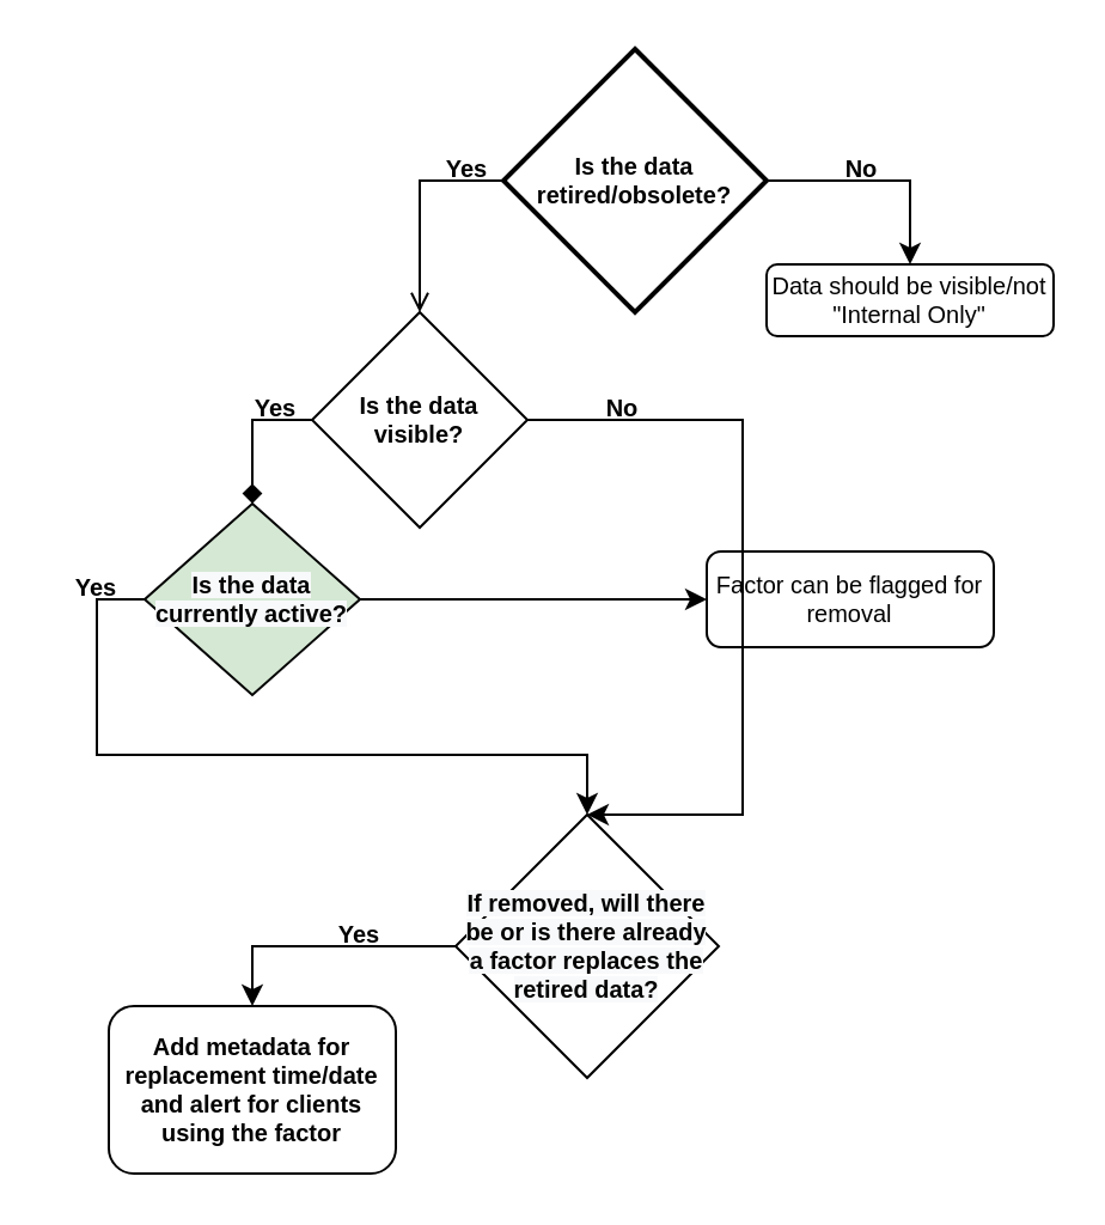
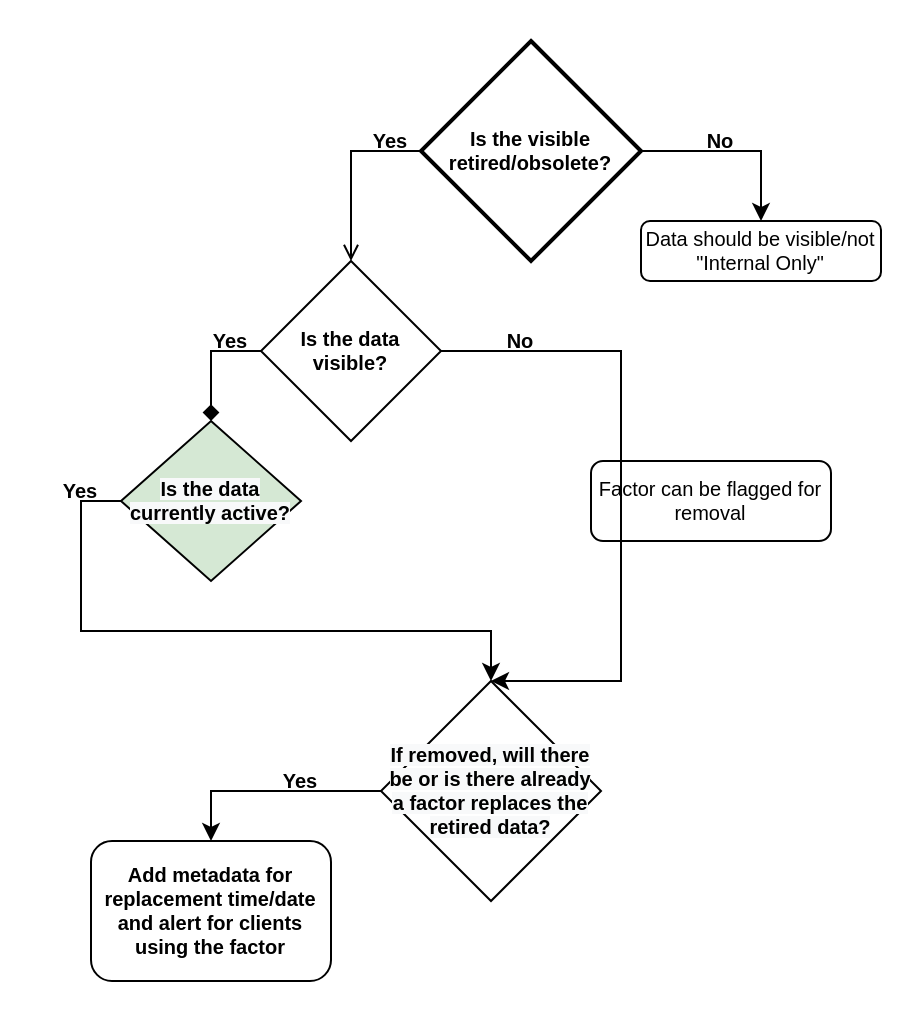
  <mxCell id="0" />
  <mxCell id="1" parent="0" />
  <mxCell id="2" value="Data should be visible/not &quot;Internal Only&quot;" style="rounded=1;whiteSpace=wrap;html=1;fontSize=10;verticalAlign=middle;fontStyle=0" vertex="1" parent="1"><mxGeometry x="320" y="110" width="120" height="30" as="geometry" /></mxCell>
  <mxCell id="3" value="Yes" style="text;html=1;strokeColor=none;fillColor=none;align=center;verticalAlign=middle;whiteSpace=wrap;rounded=0;fontSize=10;rotation=0;fontStyle=1" vertex="1" parent="1"><mxGeometry x="180" y="65" width="30" height="10" as="geometry" /></mxCell>
  <mxCell id="4" value="No" style="text;html=1;strokeColor=none;fillColor=none;align=center;verticalAlign=middle;whiteSpace=wrap;rounded=0;fontSize=10;rotation=0;fontStyle=1" vertex="1" parent="1"><mxGeometry x="340" y="60" width="40" height="20" as="geometry" /></mxCell>
  <mxCell id="5" value="Factor can be flagged for removal" style="rounded=1;whiteSpace=wrap;html=1;fontSize=10;verticalAlign=middle;fontStyle=0" vertex="1" parent="1"><mxGeometry x="295" y="230" width="120" height="40" as="geometry" /></mxCell>
  <mxCell id="6" value="Add metadata for replacement time/date and alert for clients using the factor" style="rounded=1;whiteSpace=wrap;html=1;fontSize=10;verticalAlign=middle;fontStyle=1" vertex="1" parent="1"><mxGeometry x="45" y="420" width="120" height="70" as="geometry" /></mxCell>
  <mxCell id="7" style="edgeStyle=orthogonalEdgeStyle;rounded=0;orthogonalLoop=1;jettySize=auto;html=1;exitX=0;exitY=0.5;exitDx=0;exitDy=0;exitPerimeter=0;fontSize=10;endArrow=open;" edge="1" parent="1" source="9" target="12"><mxGeometry relative="1" as="geometry" /></mxCell>
  <mxCell id="8" style="edgeStyle=orthogonalEdgeStyle;rounded=0;orthogonalLoop=1;jettySize=auto;html=1;exitX=1;exitY=0.5;exitDx=0;exitDy=0;exitPerimeter=0;entryX=0.5;entryY=0;entryDx=0;entryDy=0;fontSize=10;" edge="1" parent="1" source="9" target="2"><mxGeometry relative="1" as="geometry" /></mxCell>
- <mxCell id="9" value="&lt;span style=&quot;font-weight: 700&quot;&gt;Is the data retired/obsolete?&lt;/span&gt;" style="strokeWidth=2;html=1;shape=mxgraph.flowchart.decision;whiteSpace=wrap;fontSize=10;verticalAlign=middle;" vertex="1" parent="1"><mxGeometry x="210" y="20" width="110" height="110" as="geometry" /></mxCell>
+ <mxCell id="9" value="&lt;span style=&quot;font-weight: 700&quot;&gt;Is the visible retired/obsolete?&lt;/span&gt;" style="strokeWidth=2;html=1;shape=mxgraph.flowchart.decision;whiteSpace=wrap;fontSize=10;verticalAlign=middle;" vertex="1" parent="1"><mxGeometry x="210" y="20" width="110" height="110" as="geometry" /></mxCell>
  <mxCell id="10" style="edgeStyle=orthogonalEdgeStyle;rounded=0;orthogonalLoop=1;jettySize=auto;html=1;exitX=0;exitY=0.5;exitDx=0;exitDy=0;entryX=0.5;entryY=0;entryDx=0;entryDy=0;fontSize=10;endArrow=diamond;" edge="1" parent="1" source="12" target="15"><mxGeometry relative="1" as="geometry" /></mxCell>
  <mxCell id="11" style="edgeStyle=orthogonalEdgeStyle;rounded=0;orthogonalLoop=1;jettySize=auto;html=1;exitX=1;exitY=0.5;exitDx=0;exitDy=0;entryX=0.5;entryY=0;entryDx=0;entryDy=0;fontSize=10;" edge="1" parent="1" source="12" target="17"><mxGeometry relative="1" as="geometry"><Array as="points"><mxPoint x="310" y="175" /><mxPoint x="310" y="340" /></Array></mxGeometry></mxCell>
  <mxCell id="12" value="&lt;span style=&quot;font-weight: 700&quot;&gt;Is the data visible?&lt;/span&gt;" style="rhombus;whiteSpace=wrap;html=1;fontSize=10;verticalAlign=middle;" vertex="1" parent="1"><mxGeometry x="130" y="130" width="90" height="90" as="geometry" /></mxCell>
  <mxCell id="13" style="edgeStyle=orthogonalEdgeStyle;rounded=0;orthogonalLoop=1;jettySize=auto;html=1;exitX=0;exitY=0.5;exitDx=0;exitDy=0;entryX=0.5;entryY=0;entryDx=0;entryDy=0;fontSize=10;" edge="1" parent="1" source="15" target="17"><mxGeometry relative="1" as="geometry" /></mxCell>
- <mxCell id="14" style="edgeStyle=orthogonalEdgeStyle;rounded=0;orthogonalLoop=1;jettySize=auto;html=1;exitX=1;exitY=0.5;exitDx=0;exitDy=0;fontSize=10;" edge="1" parent="1" source="15" target="5"><mxGeometry relative="1" as="geometry" /></mxCell>
  <mxCell id="15" value="&#10;&#10;&lt;span style=&quot;color: rgb(0, 0, 0); font-family: helvetica; font-size: 10px; font-style: normal; font-weight: 700; letter-spacing: normal; text-align: center; text-indent: 0px; text-transform: none; word-spacing: 0px; background-color: rgb(248, 249, 250); display: inline; float: none;&quot;&gt;Is the data currently active?&lt;/span&gt;&#10;&#10;" style="rhombus;whiteSpace=wrap;html=1;fontSize=10;verticalAlign=middle;fillColor=#d5e8d4;" vertex="1" parent="1"><mxGeometry x="60" y="210" width="90" height="80" as="geometry" /></mxCell>
  <mxCell id="16" style="edgeStyle=orthogonalEdgeStyle;rounded=0;orthogonalLoop=1;jettySize=auto;html=1;exitX=0;exitY=0.5;exitDx=0;exitDy=0;entryX=0.5;entryY=0;entryDx=0;entryDy=0;fontSize=10;" edge="1" parent="1" source="17" target="6"><mxGeometry relative="1" as="geometry" /></mxCell>
  <mxCell id="17" value="&lt;span style=&quot;color: rgb(0 , 0 , 0) ; font-family: &amp;#34;helvetica&amp;#34; ; font-size: 10px ; font-style: normal ; font-weight: 700 ; letter-spacing: normal ; text-align: center ; text-indent: 0px ; text-transform: none ; word-spacing: 0px ; background-color: rgb(248 , 249 , 250) ; display: inline ; float: none&quot;&gt;If removed, will there be or is there already a factor replaces the retired data?&lt;/span&gt;" style="rhombus;whiteSpace=wrap;html=1;fontSize=10;verticalAlign=middle;" vertex="1" parent="1"><mxGeometry x="190" y="340" width="110" height="110" as="geometry" /></mxCell>
  <mxCell id="18" value="Yes" style="text;html=1;strokeColor=none;fillColor=none;align=center;verticalAlign=middle;whiteSpace=wrap;rounded=0;fontSize=10;rotation=0;fontStyle=1" vertex="1" parent="1"><mxGeometry x="100" y="160" width="30" height="20" as="geometry" /></mxCell>
  <mxCell id="19" value="Yes" style="text;html=1;strokeColor=none;fillColor=none;align=center;verticalAlign=middle;whiteSpace=wrap;rounded=0;fontSize=10;rotation=0;fontStyle=1" vertex="1" parent="1"><mxGeometry x="20" y="240" width="40" height="10" as="geometry" /></mxCell>
  <mxCell id="20" value="No" style="text;html=1;strokeColor=none;fillColor=none;align=center;verticalAlign=middle;whiteSpace=wrap;rounded=0;fontSize=10;rotation=0;fontStyle=1" vertex="1" parent="1"><mxGeometry x="240" y="160" width="40" height="20" as="geometry" /></mxCell>
  <mxCell id="21" value="Yes" style="text;html=1;strokeColor=none;fillColor=none;align=center;verticalAlign=middle;whiteSpace=wrap;rounded=0;fontSize=10;rotation=0;fontStyle=1" vertex="1" parent="1"><mxGeometry x="135" y="380" width="30" height="20" as="geometry" /></mxCell>
